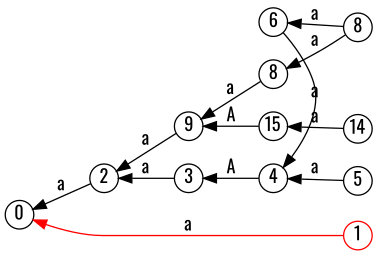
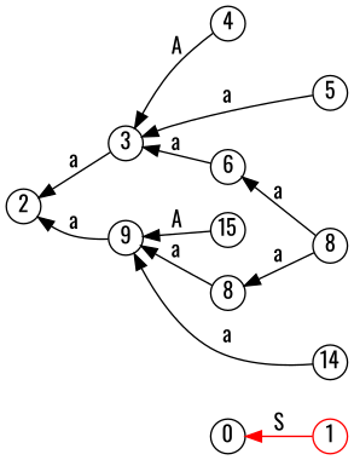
  digraph {
    fontname=Oswald
    rankdir=RL
    node [fixedsize=true fontname=Oswald shape=circle]
    edge [fontname=Oswald]
    0 [width=0.3]
    2 [width=0.3]
    3 [width=0.3]
    9 [width=0.3]
    4 [width=0.3]
    6 [width=0.3]
    8 [width=0.3]
    n8 [label=15 width=0.3]
    5 [width=0.3]
    n10 [label=8 width=0.3]
    n11 [label=14 width=0.3]
    1 [color=red width=0.3]
    subgraph sub_1 {
      rank=same
      0
    }
    subgraph sub_2 {
      rank=same
      2
    }
    subgraph sub_3 {
      rank=same
      3
      9
    }
    subgraph sub_4 {
      rank=same
      4
      6
      8
      n8
    }
    subgraph sub_5 {
      rank=same
      5
      n10
      n11
      1
    }
-   2 -> 0 [label=a]
    3 -> 2 [label=a]
    9 -> 2 [label=a]
    4 -> 3 [label=A]
-   6 -> 4 [label=a]
+   6 -> 3 [label=a]
    8 -> 9 [label=a]
    n8 -> 9 [label=A]
-   5 -> 4 [label=a]
+   5 -> 3 [label=a]
    n10 -> 6 [label=a]
    n10 -> 8 [label=a]
-   n11 -> n8 [label=a]
-   1 -> 0 [color=red label=a]
+   n11 -> 9 [label=a]
+   1 -> 0 [color=red label=S]
  }
